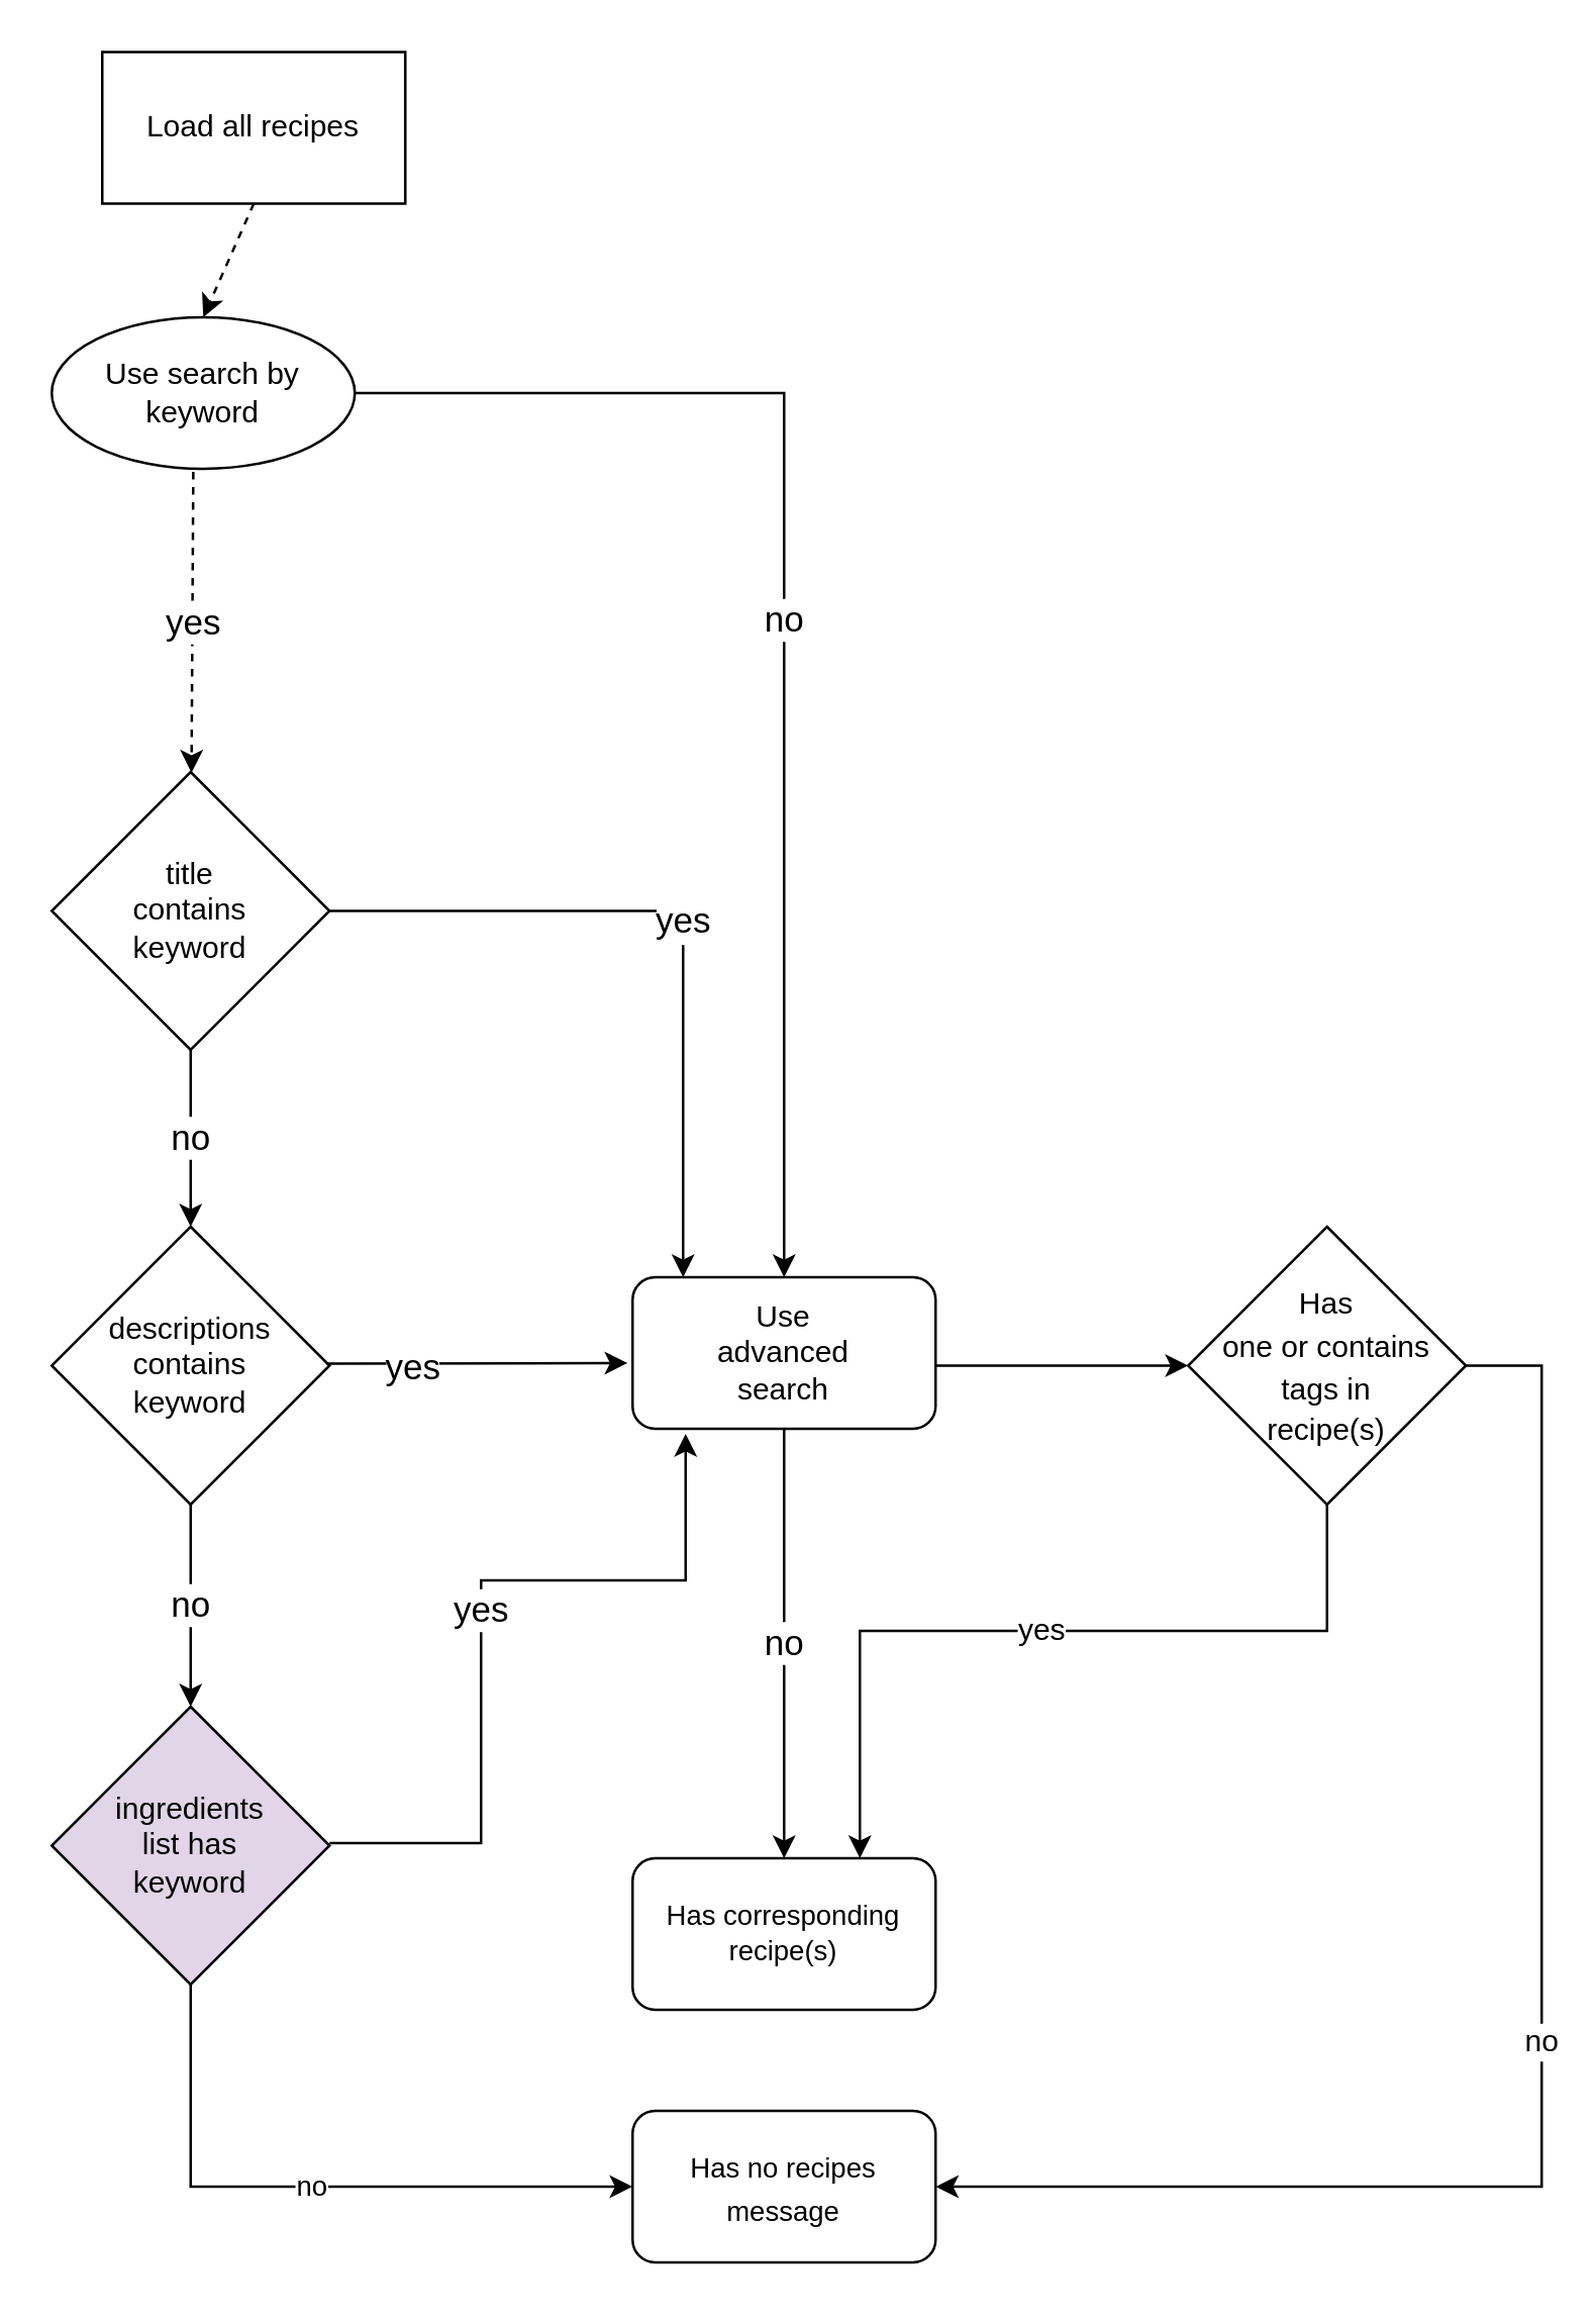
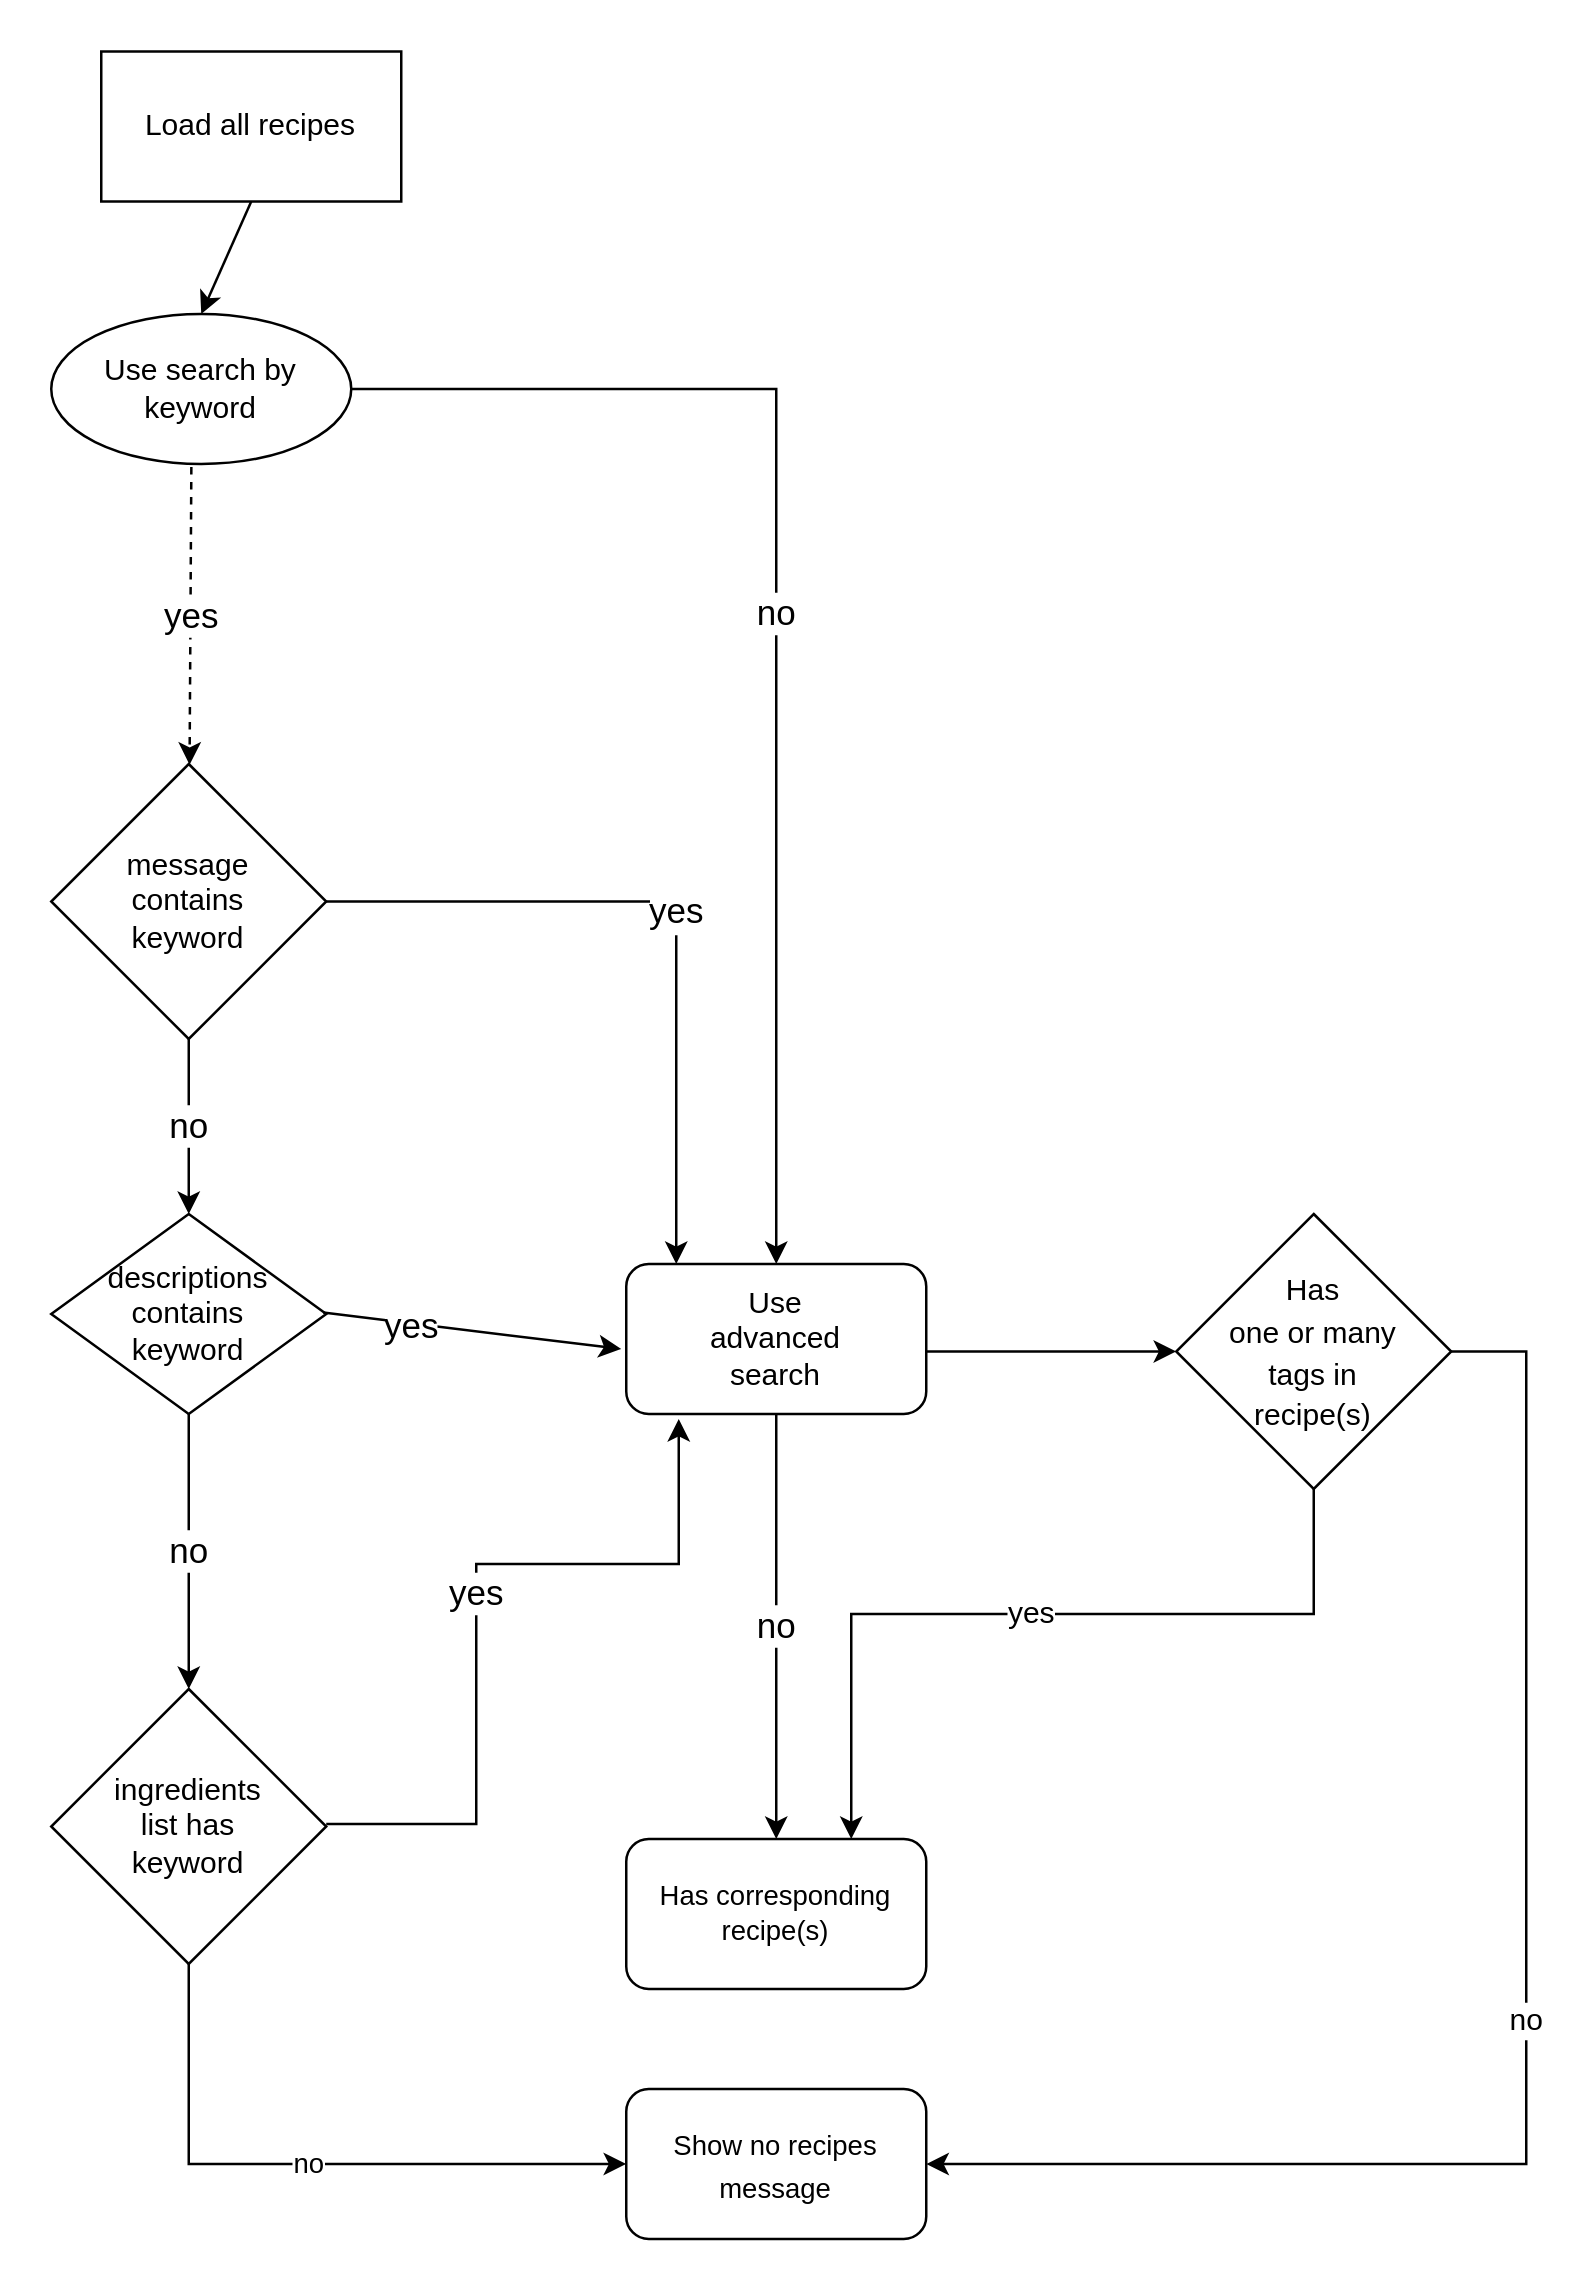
  <mxCell id="0" />
  <mxCell id="1" parent="0" />
  <mxCell id="2" value="Use search by keyword" style="ellipse;whiteSpace=wrap;html=1;" parent="1" vertex="1"><mxGeometry x="20" y="125" width="120" height="60" as="geometry" /></mxCell>
- <mxCell id="3" value="title&lt;br&gt;contains&lt;br&gt;keyword" style="rhombus;whiteSpace=wrap;html=1;" parent="1" vertex="1"><mxGeometry x="20" y="305" width="110" height="110" as="geometry" /></mxCell>
- <mxCell id="4" value="descriptions contains&lt;br&gt;keyword" style="rhombus;whiteSpace=wrap;html=1;" parent="1" vertex="1"><mxGeometry x="20" y="485" width="110" height="110" as="geometry" /></mxCell>
- <mxCell id="5" value="ingredients&lt;br&gt;list has&lt;br&gt;keyword" style="rhombus;whiteSpace=wrap;html=1;fillColor=#e1d5e7;" parent="1" vertex="1"><mxGeometry x="20" y="675" width="110" height="110" as="geometry" /></mxCell>
+ <mxCell id="3" value="message&lt;br&gt;contains&lt;br&gt;keyword" style="rhombus;whiteSpace=wrap;html=1;" parent="1" vertex="1"><mxGeometry x="20" y="305" width="110" height="110" as="geometry" /></mxCell>
+ <mxCell id="4" value="descriptions contains&lt;br&gt;keyword" style="rhombus;whiteSpace=wrap;html=1;" parent="1" vertex="1"><mxGeometry x="20" y="485" width="110" height="80" as="geometry" /></mxCell>
+ <mxCell id="5" value="ingredients&lt;br&gt;list has&lt;br&gt;keyword" style="rhombus;whiteSpace=wrap;html=1;" parent="1" vertex="1"><mxGeometry x="20" y="675" width="110" height="110" as="geometry" /></mxCell>
  <mxCell id="6" value="Use&lt;br&gt;advanced&lt;br&gt;search" style="rounded=1;whiteSpace=wrap;html=1;" parent="1" vertex="1"><mxGeometry x="250" y="505" width="120" height="60" as="geometry" /></mxCell>
  <mxCell id="7" value="&lt;font style=&quot;font-size: 14px;&quot;&gt;yes&lt;/font&gt;" style="endArrow=classic;html=1;rounded=0;exitX=0.467;exitY=1.02;exitDx=0;exitDy=0;exitPerimeter=0;dashed=1;" parent="1" source="2" target="3" edge="1"><mxGeometry width="50" height="50" relative="1" as="geometry"><mxPoint x="230" y="305" as="sourcePoint" /><mxPoint x="280" y="255" as="targetPoint" /></mxGeometry></mxCell>
  <mxCell id="8" value="&lt;font style=&quot;font-size: 14px;&quot;&gt;yes&lt;/font&gt;" style="endArrow=classic;html=1;rounded=0;fontSize=18;exitX=1;exitY=0.5;exitDx=0;exitDy=0;" parent="1" source="3" edge="1"><mxGeometry width="50" height="50" relative="1" as="geometry"><mxPoint x="180" y="415" as="sourcePoint" /><mxPoint x="270" y="505" as="targetPoint" /><Array as="points"><mxPoint x="190" y="360" /><mxPoint x="270" y="360" /></Array></mxGeometry></mxCell>
  <mxCell id="9" value="" style="endArrow=classic;html=1;rounded=0;fontSize=18;exitX=0.989;exitY=0.493;exitDx=0;exitDy=0;exitPerimeter=0;" parent="1" source="4" edge="1"><mxGeometry width="50" height="50" relative="1" as="geometry"><mxPoint x="140" y="539" as="sourcePoint" /><mxPoint x="248" y="539" as="targetPoint" /></mxGeometry></mxCell>
  <mxCell id="10" value="&lt;font style=&quot;font-size: 14px;&quot;&gt;yes&lt;/font&gt;" style="edgeLabel;html=1;align=center;verticalAlign=middle;resizable=0;points=[];fontSize=18;" parent="9" vertex="1" connectable="0"><mxGeometry x="-0.424" relative="1" as="geometry"><mxPoint as="offset" /></mxGeometry></mxCell>
  <mxCell id="11" value="no" style="endArrow=classic;html=1;rounded=0;fontSize=14;exitX=0.5;exitY=1;exitDx=0;exitDy=0;" parent="1" source="3" target="4" edge="1"><mxGeometry width="50" height="50" relative="1" as="geometry"><mxPoint x="-40" y="595" as="sourcePoint" /><mxPoint x="10" y="545" as="targetPoint" /></mxGeometry></mxCell>
  <mxCell id="12" value="no" style="endArrow=classic;html=1;rounded=0;fontSize=14;entryX=0.5;entryY=0;entryDx=0;entryDy=0;exitX=0.5;exitY=1;exitDx=0;exitDy=0;" parent="1" source="4" target="5" edge="1"><mxGeometry width="50" height="50" relative="1" as="geometry"><mxPoint x="-40" y="595" as="sourcePoint" /><mxPoint x="10" y="545" as="targetPoint" /></mxGeometry></mxCell>
  <mxCell id="13" value="yes" style="endArrow=classic;html=1;rounded=0;fontSize=14;entryX=0.175;entryY=1.033;entryDx=0;entryDy=0;entryPerimeter=0;" parent="1" edge="1" target="6"><mxGeometry width="50" height="50" relative="1" as="geometry"><mxPoint x="130" y="729" as="sourcePoint" /><mxPoint x="248.2" y="538.98" as="targetPoint" /><Array as="points"><mxPoint x="190" y="729" /><mxPoint x="190" y="625" /><mxPoint x="271" y="625" /></Array></mxGeometry></mxCell>
- <mxCell id="14" value="&lt;font style=&quot;font-size: 11px;&quot;&gt;Has no recipes message&lt;/font&gt;" style="rounded=1;whiteSpace=wrap;html=1;fontSize=14;" parent="1" vertex="1"><mxGeometry x="250" y="835" width="120" height="60" as="geometry" /></mxCell>
+ <mxCell id="14" value="&lt;font style=&quot;font-size: 11px;&quot;&gt;Show no recipes message&lt;/font&gt;" style="rounded=1;whiteSpace=wrap;html=1;fontSize=14;" parent="1" vertex="1"><mxGeometry x="250" y="835" width="120" height="60" as="geometry" /></mxCell>
  <mxCell id="15" value="Has corresponding recipe(s)" style="rounded=1;whiteSpace=wrap;html=1;fontSize=11;" parent="1" vertex="1"><mxGeometry x="250" y="735" width="120" height="60" as="geometry" /></mxCell>
  <mxCell id="16" value="no" style="endArrow=classic;html=1;rounded=0;fontSize=14;exitX=0.5;exitY=1;exitDx=0;exitDy=0;" parent="1" source="6" edge="1"><mxGeometry width="50" height="50" relative="1" as="geometry"><mxPoint x="310" y="765" as="sourcePoint" /><mxPoint x="310" y="735" as="targetPoint" /><Array as="points"><mxPoint x="310" y="665" /></Array></mxGeometry></mxCell>
  <mxCell id="17" value="no" style="endArrow=classic;html=1;rounded=0;fontSize=14;exitX=1;exitY=0.5;exitDx=0;exitDy=0;entryX=0.5;entryY=0;entryDx=0;entryDy=0;" parent="1" source="2" target="6" edge="1"><mxGeometry width="50" height="50" relative="1" as="geometry"><mxPoint x="390" y="545" as="sourcePoint" /><mxPoint x="440" y="495" as="targetPoint" /><Array as="points"><mxPoint x="310" y="155" /></Array></mxGeometry></mxCell>
- <mxCell id="18" value="&lt;font style=&quot;font-size: 12px;&quot;&gt;Has&lt;br&gt;one or contains&lt;br&gt;tags in&lt;br&gt;recipe(s)&lt;/font&gt;" style="rhombus;whiteSpace=wrap;html=1;fontSize=14;" parent="1" vertex="1"><mxGeometry x="470" y="485" width="110" height="110" as="geometry" /></mxCell>
+ <mxCell id="18" value="&lt;font style=&quot;font-size: 12px;&quot;&gt;Has&lt;br&gt;one or many&lt;br&gt;tags in&lt;br&gt;recipe(s)&lt;/font&gt;" style="rhombus;whiteSpace=wrap;html=1;fontSize=14;" parent="1" vertex="1"><mxGeometry x="470" y="485" width="110" height="110" as="geometry" /></mxCell>
  <mxCell id="19" value="" style="endArrow=classic;html=1;rounded=0;" edge="1" parent="1" target="18"><mxGeometry width="50" height="50" relative="1" as="geometry"><mxPoint x="370" y="540" as="sourcePoint" /><mxPoint x="320" y="405" as="targetPoint" /></mxGeometry></mxCell>
  <mxCell id="20" value="&lt;font style=&quot;font-size: 12px;&quot;&gt;yes&lt;/font&gt;" style="endArrow=classic;html=1;rounded=0;exitX=0.5;exitY=1;exitDx=0;exitDy=0;" edge="1" parent="1" source="18"><mxGeometry width="50" height="50" relative="1" as="geometry"><mxPoint x="130" y="645" as="sourcePoint" /><mxPoint x="340" y="735" as="targetPoint" /><Array as="points"><mxPoint x="525" y="645" /><mxPoint x="340" y="645" /></Array></mxGeometry></mxCell>
  <mxCell id="21" value="no" style="endArrow=classic;html=1;rounded=0;" edge="1" parent="1"><mxGeometry width="50" height="50" relative="1" as="geometry"><mxPoint x="75" y="785" as="sourcePoint" /><mxPoint x="250" y="865" as="targetPoint" /><Array as="points"><mxPoint x="75" y="865" /></Array></mxGeometry></mxCell>
  <mxCell id="22" value="no" style="endArrow=classic;html=1;rounded=0;fontSize=12;exitX=1;exitY=0.5;exitDx=0;exitDy=0;entryX=1;entryY=0.5;entryDx=0;entryDy=0;" edge="1" parent="1" source="18" target="14"><mxGeometry width="50" height="50" relative="1" as="geometry"><mxPoint x="570" y="540" as="sourcePoint" /><mxPoint x="180" y="595" as="targetPoint" /><Array as="points"><mxPoint x="610" y="540" /><mxPoint x="610" y="865" /><mxPoint x="580" y="865" /></Array></mxGeometry></mxCell>
  <mxCell id="23" value="Load all recipes" style="rounded=0;whiteSpace=wrap;html=1;fontSize=12;" vertex="1" parent="1"><mxGeometry x="40" y="20" width="120" height="60" as="geometry" /></mxCell>
- <mxCell id="24" value="" style="endArrow=classic;html=1;rounded=0;fontSize=12;exitX=0.5;exitY=1;exitDx=0;exitDy=0;entryX=0.5;entryY=0;entryDx=0;entryDy=0;dashed=1;" edge="1" parent="1" source="23" target="2"><mxGeometry width="50" height="50" relative="1" as="geometry"><mxPoint x="130" y="145" as="sourcePoint" /><mxPoint x="180" y="95" as="targetPoint" /></mxGeometry></mxCell>
+ <mxCell id="24" value="" style="endArrow=classic;html=1;rounded=0;fontSize=12;exitX=0.5;exitY=1;exitDx=0;exitDy=0;entryX=0.5;entryY=0;entryDx=0;entryDy=0;" edge="1" parent="1" source="23" target="2"><mxGeometry width="50" height="50" relative="1" as="geometry"><mxPoint x="130" y="145" as="sourcePoint" /><mxPoint x="180" y="95" as="targetPoint" /></mxGeometry></mxCell>
